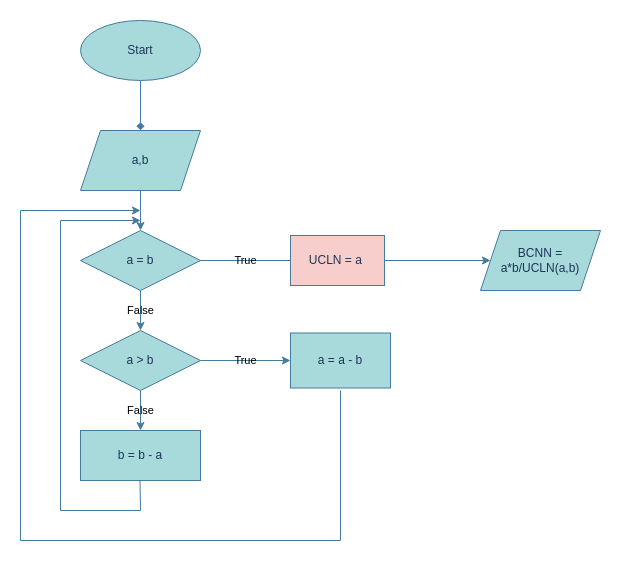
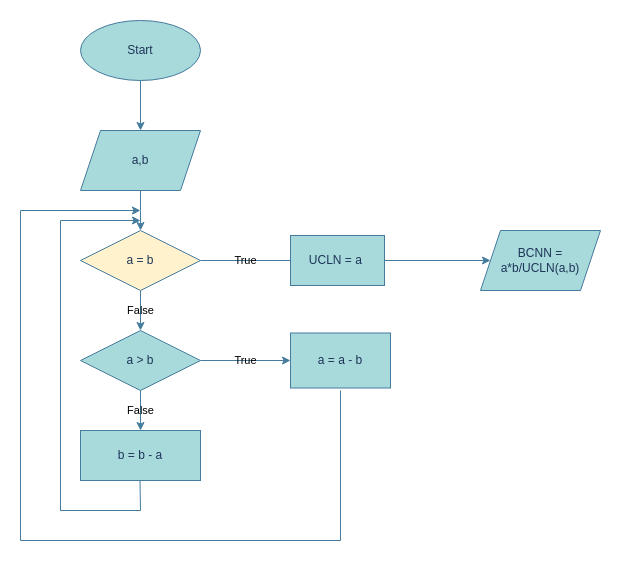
  <mxCell id="0" />
  <mxCell id="1" parent="0" />
- <mxCell id="2" value="" style="edgeStyle=orthogonalEdgeStyle;rounded=0;orthogonalLoop=1;jettySize=auto;html=1;labelBackgroundColor=none;strokeColor=#457B9D;fontColor=default;endArrow=diamond;" parent="1" source="3" target="6" edge="1"><mxGeometry relative="1" as="geometry" /></mxCell>
+ <mxCell id="2" value="" style="edgeStyle=orthogonalEdgeStyle;rounded=0;orthogonalLoop=1;jettySize=auto;html=1;labelBackgroundColor=none;strokeColor=#457B9D;fontColor=default;" parent="1" source="3" target="6" edge="1"><mxGeometry relative="1" as="geometry" /></mxCell>
  <mxCell id="3" value="Start" style="ellipse;whiteSpace=wrap;html=1;labelBackgroundColor=none;fillColor=#A8DADC;strokeColor=#457B9D;fontColor=#1D3557;" parent="1" vertex="1"><mxGeometry x="80" y="20" width="120" height="60" as="geometry" /></mxCell>
  <mxCell id="4" style="edgeStyle=orthogonalEdgeStyle;rounded=0;orthogonalLoop=1;jettySize=auto;html=1;exitX=0.5;exitY=1;exitDx=0;exitDy=0;labelBackgroundColor=none;strokeColor=#457B9D;fontColor=default;" parent="1" source="3" target="3" edge="1"><mxGeometry relative="1" as="geometry" /></mxCell>
  <mxCell id="5" value="" style="edgeStyle=orthogonalEdgeStyle;rounded=0;orthogonalLoop=1;jettySize=auto;html=1;labelBackgroundColor=none;strokeColor=#457B9D;fontColor=default;" parent="1" source="6" edge="1"><mxGeometry relative="1" as="geometry"><mxPoint x="140" y="230" as="targetPoint" /></mxGeometry></mxCell>
  <mxCell id="6" value="a,b" style="shape=parallelogram;perimeter=parallelogramPerimeter;whiteSpace=wrap;html=1;fixedSize=1;labelBackgroundColor=none;fillColor=#A8DADC;strokeColor=#457B9D;fontColor=#1D3557;" parent="1" vertex="1"><mxGeometry x="80" y="130" width="120" height="60" as="geometry" /></mxCell>
  <mxCell id="7" value="True" style="edgeStyle=orthogonalEdgeStyle;rounded=0;orthogonalLoop=1;jettySize=auto;html=1;labelBackgroundColor=none;strokeColor=#457B9D;fontColor=default;endArrow=none;" parent="1" source="9" target="11" edge="1"><mxGeometry relative="1" as="geometry" /></mxCell>
  <mxCell id="8" value="False" style="edgeStyle=orthogonalEdgeStyle;rounded=0;orthogonalLoop=1;jettySize=auto;html=1;labelBackgroundColor=none;strokeColor=#457B9D;fontColor=default;" parent="1" source="9" target="14" edge="1"><mxGeometry relative="1" as="geometry" /></mxCell>
- <mxCell id="9" value="a = b" style="rhombus;whiteSpace=wrap;html=1;labelBackgroundColor=none;fillColor=#A8DADC;strokeColor=#457B9D;fontColor=#1D3557;" parent="1" vertex="1"><mxGeometry x="80" y="230" width="120" height="60" as="geometry" /></mxCell>
+ <mxCell id="9" value="a = b" style="rhombus;whiteSpace=wrap;html=1;labelBackgroundColor=none;fillColor=#fff2cc;strokeColor=#457B9D;fontColor=#1D3557;" parent="1" vertex="1"><mxGeometry x="80" y="230" width="120" height="60" as="geometry" /></mxCell>
  <mxCell id="10" value="" style="edgeStyle=orthogonalEdgeStyle;rounded=0;orthogonalLoop=1;jettySize=auto;html=1;labelBackgroundColor=none;strokeColor=#457B9D;fontColor=default;" parent="1" source="11" target="15" edge="1"><mxGeometry relative="1" as="geometry" /></mxCell>
- <mxCell id="11" value="UCLN = a&amp;nbsp;" style="rounded=0;whiteSpace=wrap;html=1;labelBackgroundColor=none;fillColor=#f8cecc;strokeColor=#457B9D;fontColor=#1D3557;" parent="1" vertex="1"><mxGeometry x="290" y="235" width="94" height="50" as="geometry" /></mxCell>
+ <mxCell id="11" value="UCLN = a&amp;nbsp;" style="rounded=0;whiteSpace=wrap;html=1;labelBackgroundColor=none;fillColor=#A8DADC;strokeColor=#457B9D;fontColor=#1D3557;" parent="1" vertex="1"><mxGeometry x="290" y="235" width="94" height="50" as="geometry" /></mxCell>
  <mxCell id="12" value="True" style="edgeStyle=orthogonalEdgeStyle;rounded=0;orthogonalLoop=1;jettySize=auto;html=1;labelBackgroundColor=none;strokeColor=#457B9D;fontColor=default;" parent="1" source="14" target="16" edge="1"><mxGeometry relative="1" as="geometry" /></mxCell>
  <mxCell id="13" value="False" style="edgeStyle=orthogonalEdgeStyle;rounded=0;orthogonalLoop=1;jettySize=auto;html=1;labelBackgroundColor=none;strokeColor=#457B9D;fontColor=default;" parent="1" source="14" target="17" edge="1"><mxGeometry relative="1" as="geometry" /></mxCell>
  <mxCell id="14" value="a &amp;gt; b" style="rhombus;whiteSpace=wrap;html=1;labelBackgroundColor=none;fillColor=#A8DADC;strokeColor=#457B9D;fontColor=#1D3557;" parent="1" vertex="1"><mxGeometry x="80" y="330" width="120" height="60" as="geometry" /></mxCell>
  <mxCell id="15" value="BCNN = a*b/UCLN(a,b)" style="shape=parallelogram;perimeter=parallelogramPerimeter;whiteSpace=wrap;html=1;fixedSize=1;labelBackgroundColor=none;fillColor=#A8DADC;strokeColor=#457B9D;fontColor=#1D3557;" parent="1" vertex="1"><mxGeometry x="480" y="230" width="120" height="60" as="geometry" /></mxCell>
  <mxCell id="16" value="a = a - b" style="rounded=0;whiteSpace=wrap;html=1;labelBackgroundColor=none;fillColor=#A8DADC;strokeColor=#457B9D;fontColor=#1D3557;" parent="1" vertex="1"><mxGeometry x="290" y="332.5" width="100" height="55" as="geometry" /></mxCell>
  <mxCell id="17" value="b = b - a" style="rounded=0;whiteSpace=wrap;html=1;labelBackgroundColor=none;fillColor=#A8DADC;strokeColor=#457B9D;fontColor=#1D3557;" parent="1" vertex="1"><mxGeometry x="80" y="430" width="120" height="50" as="geometry" /></mxCell>
  <mxCell id="18" value="" style="endArrow=none;html=1;rounded=0;labelBackgroundColor=none;strokeColor=#457B9D;fontColor=default;" parent="1" edge="1"><mxGeometry width="50" height="50" relative="1" as="geometry"><mxPoint x="20" y="540" as="sourcePoint" /><mxPoint x="340" y="540" as="targetPoint" /></mxGeometry></mxCell>
  <mxCell id="19" value="" style="endArrow=none;html=1;rounded=0;labelBackgroundColor=none;strokeColor=#457B9D;fontColor=default;" parent="1" edge="1"><mxGeometry width="50" height="50" relative="1" as="geometry"><mxPoint x="20" y="540" as="sourcePoint" /><mxPoint x="20" y="210" as="targetPoint" /></mxGeometry></mxCell>
  <mxCell id="20" value="" style="endArrow=classic;html=1;rounded=0;labelBackgroundColor=none;strokeColor=#457B9D;fontColor=default;" parent="1" edge="1"><mxGeometry width="50" height="50" relative="1" as="geometry"><mxPoint x="20" y="210" as="sourcePoint" /><mxPoint x="140" y="210" as="targetPoint" /></mxGeometry></mxCell>
  <mxCell id="21" value="" style="endArrow=none;html=1;rounded=0;labelBackgroundColor=none;strokeColor=#457B9D;fontColor=default;" parent="1" edge="1"><mxGeometry width="50" height="50" relative="1" as="geometry"><mxPoint x="340" y="540" as="sourcePoint" /><mxPoint x="340" y="390" as="targetPoint" /></mxGeometry></mxCell>
  <mxCell id="22" value="" style="endArrow=none;html=1;rounded=0;labelBackgroundColor=none;strokeColor=#457B9D;fontColor=default;" parent="1" edge="1"><mxGeometry width="50" height="50" relative="1" as="geometry"><mxPoint x="140" y="510" as="sourcePoint" /><mxPoint x="139.5" y="480" as="targetPoint" /></mxGeometry></mxCell>
  <mxCell id="23" value="" style="endArrow=none;html=1;rounded=0;labelBackgroundColor=none;strokeColor=#457B9D;fontColor=default;" parent="1" edge="1"><mxGeometry width="50" height="50" relative="1" as="geometry"><mxPoint x="60" y="510" as="sourcePoint" /><mxPoint x="140" y="510" as="targetPoint" /></mxGeometry></mxCell>
  <mxCell id="24" value="" style="endArrow=none;html=1;rounded=0;labelBackgroundColor=none;strokeColor=#457B9D;fontColor=default;" parent="1" edge="1"><mxGeometry width="50" height="50" relative="1" as="geometry"><mxPoint x="60" y="220" as="sourcePoint" /><mxPoint x="60" y="510" as="targetPoint" /></mxGeometry></mxCell>
  <mxCell id="25" value="" style="endArrow=classic;html=1;rounded=0;labelBackgroundColor=none;strokeColor=#457B9D;fontColor=default;" parent="1" edge="1"><mxGeometry width="50" height="50" relative="1" as="geometry"><mxPoint x="60" y="220" as="sourcePoint" /><mxPoint x="140" y="220" as="targetPoint" /></mxGeometry></mxCell>
